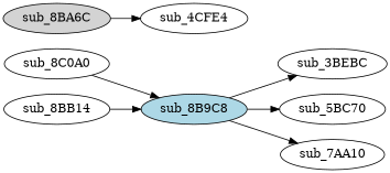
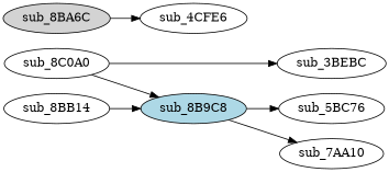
  digraph {
    rankdir=LR
    n1 [fillcolor=lightblue label=sub_8B9C8 style=filled]
    sub_3BEBC
-   sub_5BC70
+   sub_5BC70 [label=sub_5BC76]
    sub_7AA10
    sub_8C0A0
    sub_8BB14
    sub_8BA6C [fillcolor=lightgrey style=filled]
-   sub_4CFE4
-   n1 -> sub_3BEBC
+   sub_4CFE4 [label=sub_4CFE6]
+   sub_8C0A0 -> sub_3BEBC
    n1 -> sub_5BC70
    n1 -> sub_7AA10
    sub_8C0A0 -> n1
    sub_8BB14 -> n1
    sub_8BA6C -> sub_4CFE4
  }
